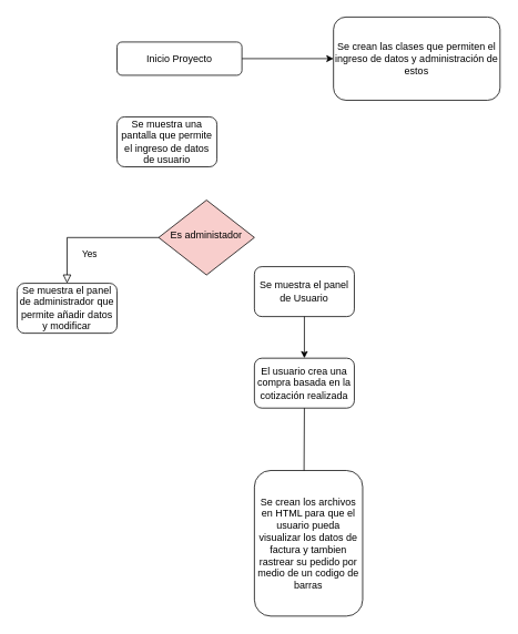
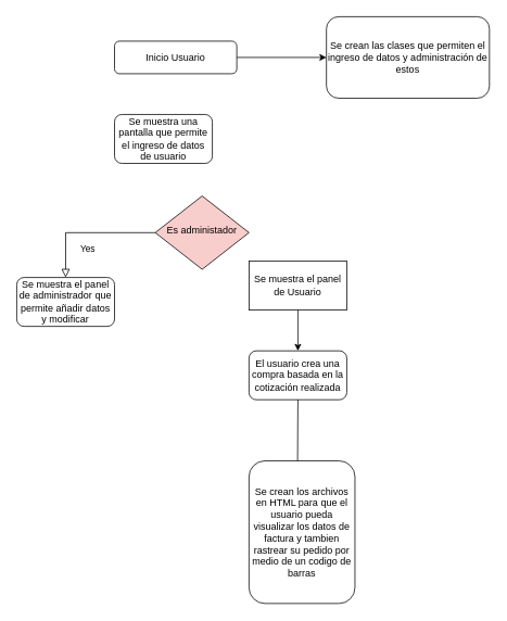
  <mxCell id="0" />
  <mxCell id="1" parent="0" />
  <mxCell id="2" style="edgeStyle=orthogonalEdgeStyle;rounded=0;orthogonalLoop=1;jettySize=auto;html=1;" edge="1" parent="1" source="3" target="6"><mxGeometry relative="1" as="geometry" /></mxCell>
- <mxCell id="3" value="Inicio Proyecto" style="rounded=1;whiteSpace=wrap;html=1;fontSize=12;glass=0;strokeWidth=1;shadow=0;" parent="1" vertex="1"><mxGeometry x="140" y="50" width="150" height="40" as="geometry" /></mxCell>
+ <mxCell id="3" value="Inicio Usuario" style="rounded=1;whiteSpace=wrap;html=1;fontSize=12;glass=0;strokeWidth=1;shadow=0;" parent="1" vertex="1"><mxGeometry x="140" y="50" width="150" height="40" as="geometry" /></mxCell>
  <mxCell id="4" value="Yes" style="rounded=0;html=1;jettySize=auto;orthogonalLoop=1;fontSize=11;endArrow=block;endFill=0;endSize=8;strokeWidth=1;shadow=0;labelBackgroundColor=none;edgeStyle=orthogonalEdgeStyle;" parent="1" source="5" target="9" edge="1"><mxGeometry y="20" relative="1" as="geometry"><mxPoint as="offset" /><mxPoint x="120" y="370" as="targetPoint" /></mxGeometry></mxCell>
  <mxCell id="5" value="Es administador" style="rhombus;whiteSpace=wrap;html=1;shadow=0;fontFamily=Helvetica;fontSize=12;align=center;strokeWidth=1;spacing=6;spacingTop=-4;fillColor=#f8cecc;" parent="1" vertex="1"><mxGeometry x="190" y="240" width="115" height="90" as="geometry" /></mxCell>
  <mxCell id="6" value="Se crean las clases que permiten el ingreso de datos y administración de estos" style="rounded=1;whiteSpace=wrap;html=1;" vertex="1" parent="1"><mxGeometry x="400" y="20" width="200" height="100" as="geometry" /></mxCell>
  <mxCell id="7" value="Se muestra una pantalla que permite el ingreso de datos de usuario" style="rounded=1;whiteSpace=wrap;html=1;" vertex="1" parent="1"><mxGeometry x="140" y="140" width="120" height="60" as="geometry" /></mxCell>
- <mxCell id="8" value="Se muestra el panel de Usuario" style="rounded=1;whiteSpace=wrap;html=1;" vertex="1" parent="1"><mxGeometry x="305" y="320" width="120" height="60" as="geometry" /></mxCell>
+ <mxCell id="8" value="Se muestra el panel de Usuario" style="whiteSpace=wrap;html=1;rounded=0;" vertex="1" parent="1"><mxGeometry x="305" y="320" width="120" height="60" as="geometry" /></mxCell>
  <mxCell id="9" value="Se muestra el panel de administrador que permite añadir datos y modificar" style="rounded=1;whiteSpace=wrap;html=1;" vertex="1" parent="1"><mxGeometry x="20" y="340" width="120" height="60" as="geometry" /></mxCell>
  <mxCell id="10" value="El usuario crea una compra basada en la cotización realizada" style="rounded=1;whiteSpace=wrap;html=1;" vertex="1" parent="1"><mxGeometry x="305" y="430" width="120" height="60" as="geometry" /></mxCell>
  <mxCell id="11" value="" style="endArrow=classic;html=1;rounded=0;" edge="1" parent="1" source="8" target="10"><mxGeometry width="50" height="50" relative="1" as="geometry"><mxPoint x="325" y="430" as="sourcePoint" /><mxPoint x="375" y="380" as="targetPoint" /></mxGeometry></mxCell>
  <mxCell id="12" value="" style="endArrow=classic;html=1;rounded=0;exitX=0.5;exitY=1;exitDx=0;exitDy=0;entryX=0.458;entryY=0.083;entryDx=0;entryDy=0;entryPerimeter=0;" edge="1" parent="1" source="10" target="13"><mxGeometry width="50" height="50" relative="1" as="geometry"><mxPoint x="290" y="480" as="sourcePoint" /><mxPoint x="365" y="560" as="targetPoint" /></mxGeometry></mxCell>
  <mxCell id="13" value="Se crean los archivos en HTML para que el usuario pueda visualizar los datos de factura y tambien rastrear su pedido por medio de un codigo de barras" style="rounded=1;whiteSpace=wrap;html=1;" vertex="1" parent="1"><mxGeometry x="305" y="565" width="130" height="175" as="geometry" /></mxCell>
